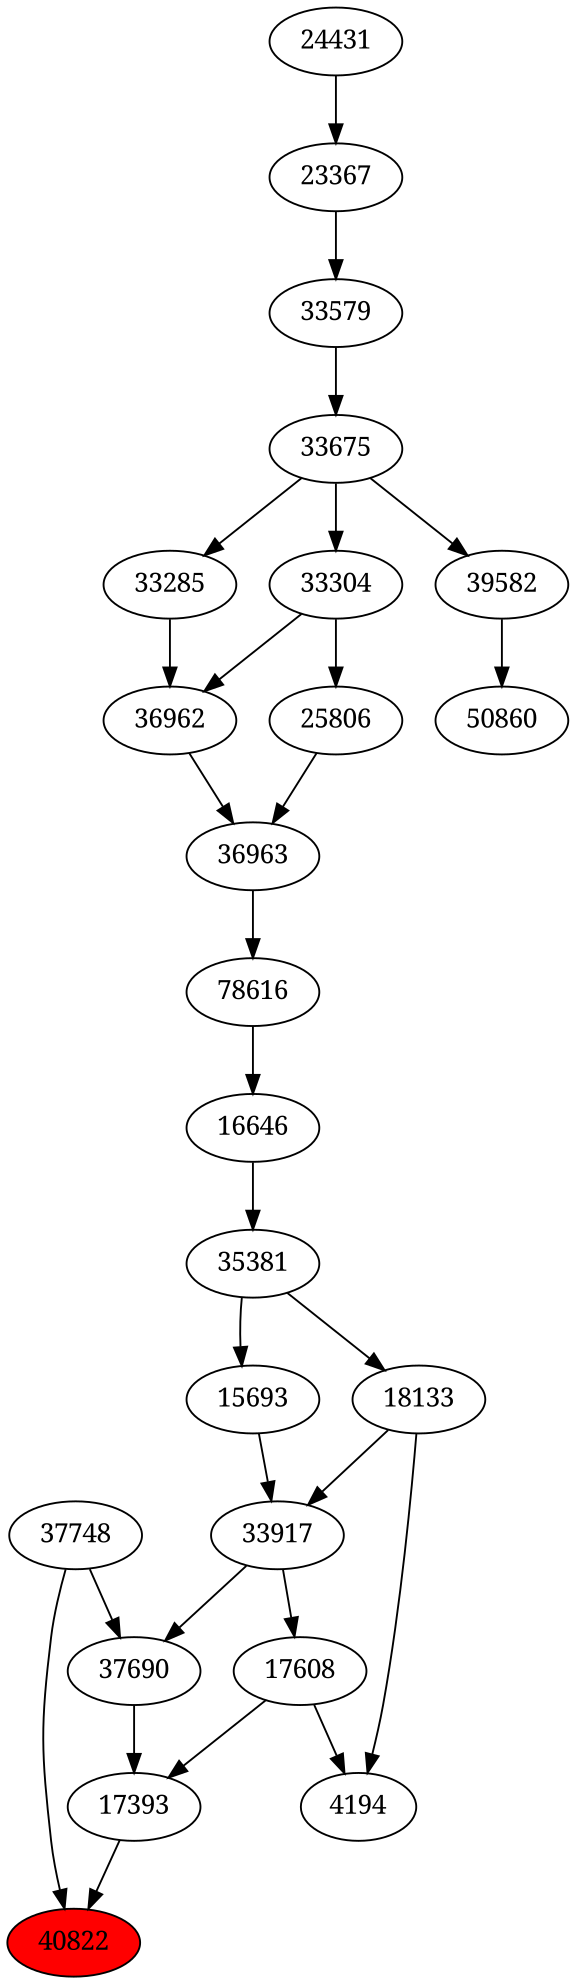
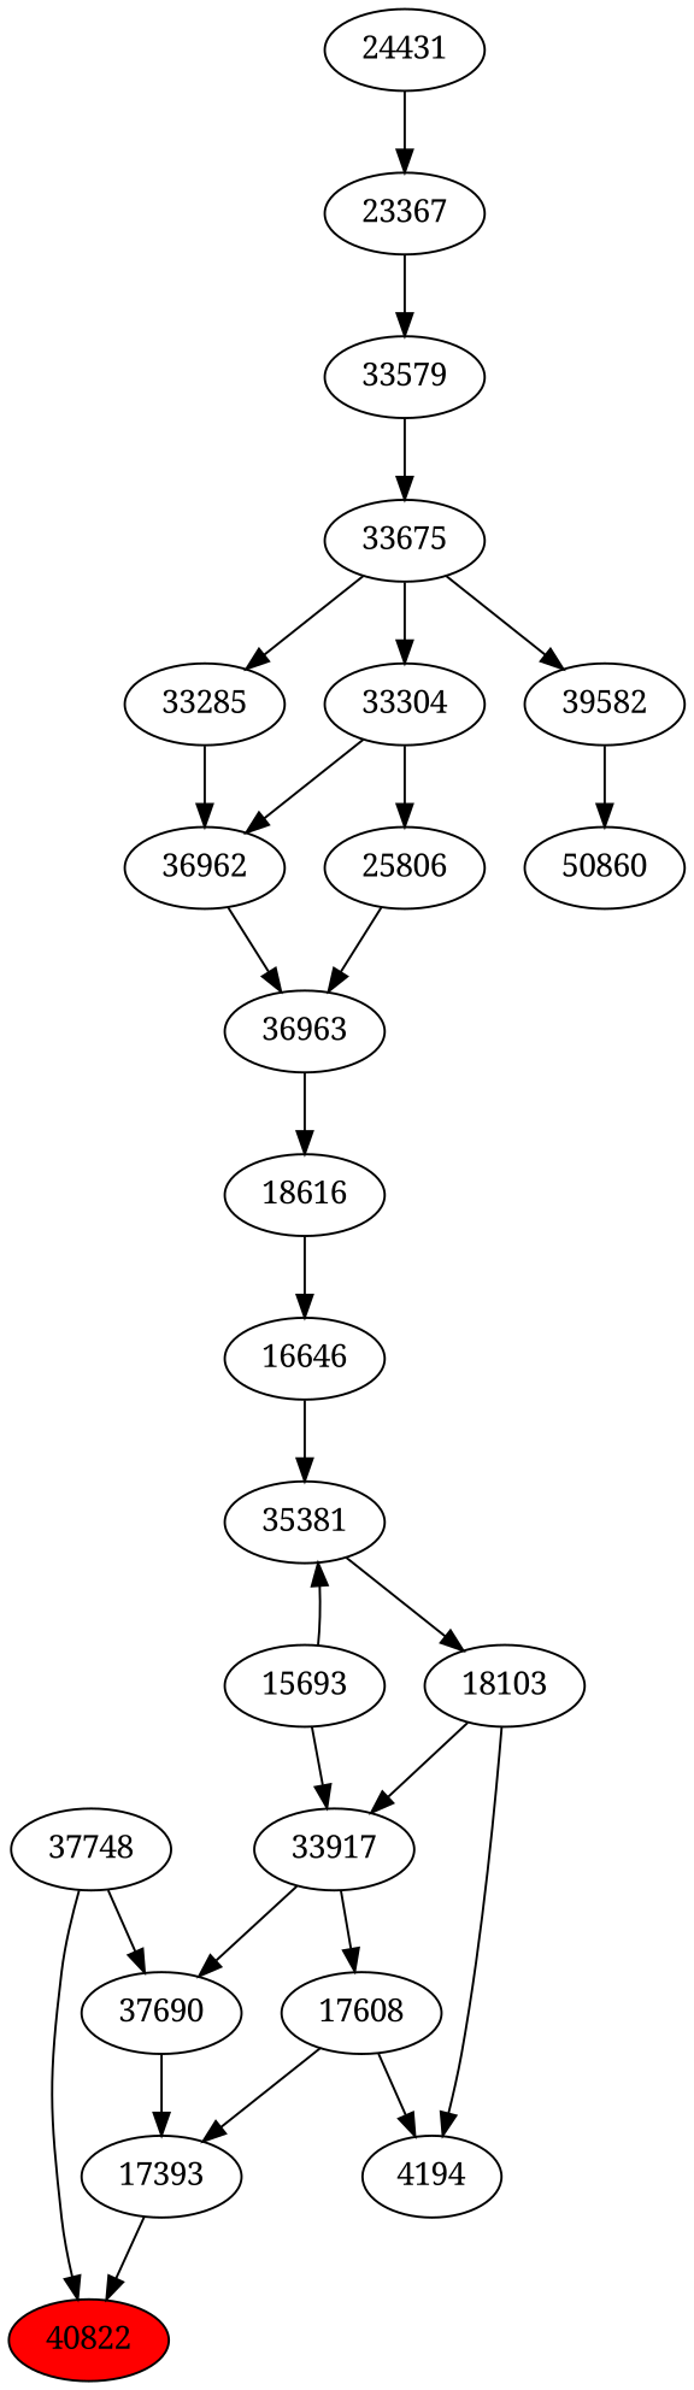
  strict digraph {
    fontname="Noto Serif"
    node [fontname="Noto Serif"]
    edge [fontname="Noto Serif"]
    n1 [fillcolor=red label=40822 style=filled]
    n2 [label=17393]
    n3 [label=37748]
    n4 [label=37690]
    n5 [label=17608]
    n6 [label=4194]
    n7 [label=33917]
    n8 [label=15693]
-   n9 [label=18133]
+   n9 [label=18103]
    n10 [label=35381]
    n11 [label=16646]
-   n12 [label=78616]
+   n12 [label=18616]
    n13 [label=36963]
    n14 [label=36962]
    n15 [label=25806]
    n16 [label=33285]
    n17 [label=33304]
    n18 [label=50860]
    n19 [label=33675]
    n20 [label=39582]
    n21 [label=33579]
    n22 [label=23367]
    n23 [label=24431]
    n2 -> n1
    n3 -> n1
    n3 -> n4
    n4 -> n2
    n5 -> n2
    n5 -> n6
    n7 -> n4
    n7 -> n5
    n8 -> n7
    n9 -> n6
    n9 -> n7
-   n10 -> n8
+   n8 -> n10
    n10 -> n9
    n11 -> n10
    n12 -> n11
    n13 -> n12
    n14 -> n13
    n15 -> n13
    n16 -> n14
    n17 -> n14
    n17 -> n15
    n19 -> n16
    n19 -> n17
    n19 -> n20
    n20 -> n18
    n21 -> n19
    n22 -> n21
    n23 -> n22
  }
